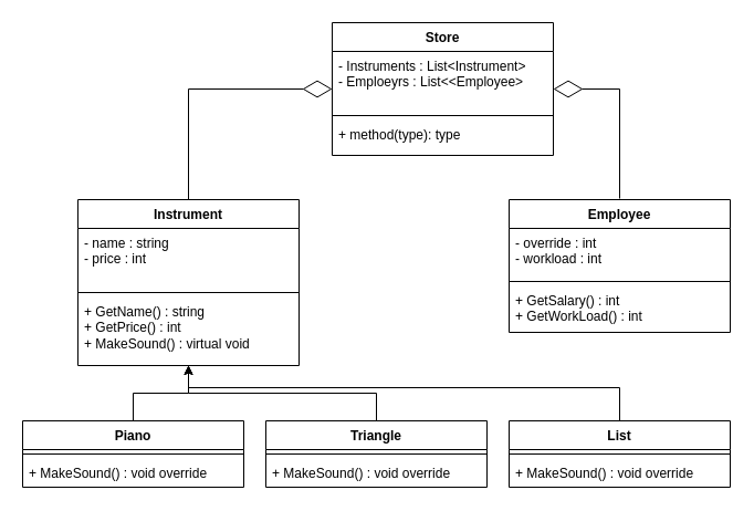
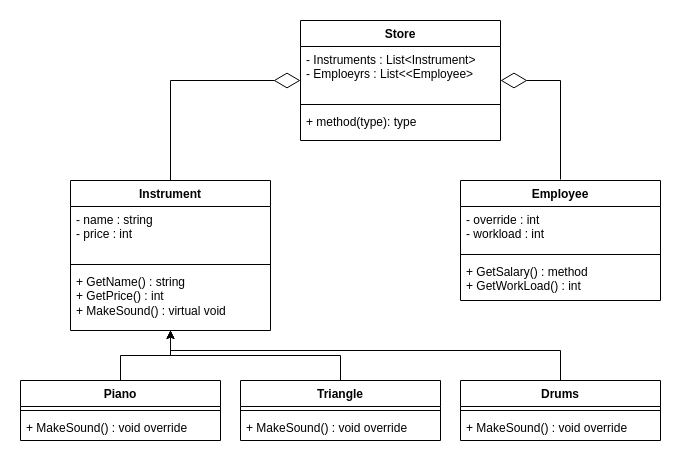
  <mxCell id="0" />
  <mxCell id="1" parent="0" />
  <mxCell id="2" value="Store" style="swimlane;fontStyle=1;align=center;verticalAlign=top;childLayout=stackLayout;horizontal=1;startSize=26;horizontalStack=0;resizeParent=1;resizeParentMax=0;resizeLast=0;collapsible=1;marginBottom=0;whiteSpace=wrap;html=1;" vertex="1" parent="1"><mxGeometry x="300" y="20" width="200" height="120" as="geometry" /></mxCell>
  <mxCell id="3" value="- Instruments : List&amp;lt;Instrument&amp;gt;&amp;nbsp;&amp;nbsp;&lt;div&gt;- Emploeyrs : List&amp;lt;&amp;lt;Employee&amp;gt;&lt;/div&gt;" style="text;strokeColor=none;fillColor=none;align=left;verticalAlign=top;spacingLeft=4;spacingRight=4;overflow=hidden;rotatable=0;points=[[0,0.5],[1,0.5]];portConstraint=eastwest;whiteSpace=wrap;html=1;" vertex="1" parent="2"><mxGeometry y="26" width="200" height="54" as="geometry" /></mxCell>
  <mxCell id="4" value="" style="line;strokeWidth=1;fillColor=none;align=left;verticalAlign=middle;spacingTop=-1;spacingLeft=3;spacingRight=3;rotatable=0;labelPosition=right;points=[];portConstraint=eastwest;strokeColor=inherit;" vertex="1" parent="2"><mxGeometry y="80" width="200" height="8" as="geometry" /></mxCell>
  <mxCell id="5" value="+ method(type): type" style="text;strokeColor=none;fillColor=none;align=left;verticalAlign=top;spacingLeft=4;spacingRight=4;overflow=hidden;rotatable=0;points=[[0,0.5],[1,0.5]];portConstraint=eastwest;whiteSpace=wrap;html=1;" vertex="1" parent="2"><mxGeometry y="88" width="200" height="32" as="geometry" /></mxCell>
  <mxCell id="6" value="Instrument" style="swimlane;fontStyle=1;align=center;verticalAlign=top;childLayout=stackLayout;horizontal=1;startSize=26;horizontalStack=0;resizeParent=1;resizeParentMax=0;resizeLast=0;collapsible=1;marginBottom=0;whiteSpace=wrap;html=1;" vertex="1" parent="1"><mxGeometry x="70" y="180" width="200" height="150" as="geometry" /></mxCell>
  <mxCell id="7" value="" style="endArrow=diamondThin;endFill=0;endSize=24;html=1;rounded=0;" edge="1" parent="6" target="2"><mxGeometry width="160" relative="1" as="geometry"><mxPoint x="100" as="sourcePoint" /><mxPoint x="260" as="targetPoint" /><Array as="points"><mxPoint x="100" y="-100" /></Array></mxGeometry></mxCell>
  <mxCell id="8" value="- name : string&amp;nbsp;&lt;div&gt;- price : int&lt;/div&gt;" style="text;strokeColor=none;fillColor=none;align=left;verticalAlign=top;spacingLeft=4;spacingRight=4;overflow=hidden;rotatable=0;points=[[0,0.5],[1,0.5]];portConstraint=eastwest;whiteSpace=wrap;html=1;" vertex="1" parent="6"><mxGeometry y="26" width="200" height="54" as="geometry" /></mxCell>
  <mxCell id="9" value="" style="line;strokeWidth=1;fillColor=none;align=left;verticalAlign=middle;spacingTop=-1;spacingLeft=3;spacingRight=3;rotatable=0;labelPosition=right;points=[];portConstraint=eastwest;strokeColor=inherit;" vertex="1" parent="6"><mxGeometry y="80" width="200" height="8" as="geometry" /></mxCell>
  <mxCell id="10" value="+ GetName() : string&lt;div&gt;+ GetPrice() : int&lt;/div&gt;&lt;div&gt;+ MakeSound() : virtual void&lt;/div&gt;" style="text;strokeColor=none;fillColor=none;align=left;verticalAlign=top;spacingLeft=4;spacingRight=4;overflow=hidden;rotatable=0;points=[[0,0.5],[1,0.5]];portConstraint=eastwest;whiteSpace=wrap;html=1;" vertex="1" parent="6"><mxGeometry y="88" width="200" height="62" as="geometry" /></mxCell>
  <mxCell id="11" value="Employee" style="swimlane;fontStyle=1;align=center;verticalAlign=top;childLayout=stackLayout;horizontal=1;startSize=26;horizontalStack=0;resizeParent=1;resizeParentMax=0;resizeLast=0;collapsible=1;marginBottom=0;whiteSpace=wrap;html=1;" vertex="1" parent="1"><mxGeometry x="460" y="180" width="200" height="120" as="geometry" /></mxCell>
  <mxCell id="12" value="- override : int&lt;div&gt;- workload : int&lt;/div&gt;" style="text;strokeColor=none;fillColor=none;align=left;verticalAlign=top;spacingLeft=4;spacingRight=4;overflow=hidden;rotatable=0;points=[[0,0.5],[1,0.5]];portConstraint=eastwest;whiteSpace=wrap;html=1;" vertex="1" parent="11"><mxGeometry y="26" width="200" height="44" as="geometry" /></mxCell>
  <mxCell id="13" value="" style="line;strokeWidth=1;fillColor=none;align=left;verticalAlign=middle;spacingTop=-1;spacingLeft=3;spacingRight=3;rotatable=0;labelPosition=right;points=[];portConstraint=eastwest;strokeColor=inherit;" vertex="1" parent="11"><mxGeometry y="70" width="200" height="8" as="geometry" /></mxCell>
- <mxCell id="14" value="+ GetSalary() : int&lt;div&gt;+ GetWorkLoad() : int&lt;/div&gt;" style="text;strokeColor=none;fillColor=none;align=left;verticalAlign=top;spacingLeft=4;spacingRight=4;overflow=hidden;rotatable=0;points=[[0,0.5],[1,0.5]];portConstraint=eastwest;whiteSpace=wrap;html=1;" vertex="1" parent="11"><mxGeometry y="78" width="200" height="42" as="geometry" /></mxCell>
+ <mxCell id="14" value="+ GetSalary() : method&lt;div&gt;+ GetWorkLoad() : int&lt;/div&gt;" style="text;strokeColor=none;fillColor=none;align=left;verticalAlign=top;spacingLeft=4;spacingRight=4;overflow=hidden;rotatable=0;points=[[0,0.5],[1,0.5]];portConstraint=eastwest;whiteSpace=wrap;html=1;" vertex="1" parent="11"><mxGeometry y="78" width="200" height="42" as="geometry" /></mxCell>
  <mxCell id="15" value="" style="endArrow=diamondThin;endFill=0;endSize=24;html=1;rounded=0;" edge="1" parent="1" target="2"><mxGeometry width="160" relative="1" as="geometry"><mxPoint x="560" y="179" as="sourcePoint" /><mxPoint x="720" y="179" as="targetPoint" /><Array as="points"><mxPoint x="560" y="80" /></Array></mxGeometry></mxCell>
  <mxCell id="16" style="edgeStyle=orthogonalEdgeStyle;rounded=0;orthogonalLoop=1;jettySize=auto;html=1;" edge="1" parent="1" source="17" target="6"><mxGeometry relative="1" as="geometry" /></mxCell>
  <mxCell id="17" value="Piano" style="swimlane;fontStyle=1;align=center;verticalAlign=top;childLayout=stackLayout;horizontal=1;startSize=26;horizontalStack=0;resizeParent=1;resizeParentMax=0;resizeLast=0;collapsible=1;marginBottom=0;whiteSpace=wrap;html=1;" vertex="1" parent="1"><mxGeometry y="380" width="200" height="60" as="geometry" x="20" /></mxCell>
  <mxCell id="18" value="" style="line;strokeWidth=1;fillColor=none;align=left;verticalAlign=middle;spacingTop=-1;spacingLeft=3;spacingRight=3;rotatable=0;labelPosition=right;points=[];portConstraint=eastwest;strokeColor=inherit;" vertex="1" parent="17"><mxGeometry y="26" width="200" height="8" as="geometry" /></mxCell>
  <mxCell id="19" value="+ MakeSound() : void override" style="text;strokeColor=none;fillColor=none;align=left;verticalAlign=top;spacingLeft=4;spacingRight=4;overflow=hidden;rotatable=0;points=[[0,0.5],[1,0.5]];portConstraint=eastwest;whiteSpace=wrap;html=1;" vertex="1" parent="17"><mxGeometry y="34" width="200" height="26" as="geometry" /></mxCell>
  <mxCell id="20" style="edgeStyle=orthogonalEdgeStyle;rounded=0;orthogonalLoop=1;jettySize=auto;html=1;" edge="1" parent="1" source="21" target="6"><mxGeometry relative="1" as="geometry"><Array as="points"><mxPoint x="560" y="350" /><mxPoint x="170" y="350" /></Array></mxGeometry></mxCell>
- <mxCell id="21" value="List" style="swimlane;fontStyle=1;align=center;verticalAlign=top;childLayout=stackLayout;horizontal=1;startSize=26;horizontalStack=0;resizeParent=1;resizeParentMax=0;resizeLast=0;collapsible=1;marginBottom=0;whiteSpace=wrap;html=1;" vertex="1" parent="1"><mxGeometry x="460" y="380" width="200" height="60" as="geometry" /></mxCell>
+ <mxCell id="21" value="Drums" style="swimlane;fontStyle=1;align=center;verticalAlign=top;childLayout=stackLayout;horizontal=1;startSize=26;horizontalStack=0;resizeParent=1;resizeParentMax=0;resizeLast=0;collapsible=1;marginBottom=0;whiteSpace=wrap;html=1;" vertex="1" parent="1"><mxGeometry x="460" y="380" width="200" height="60" as="geometry" /></mxCell>
  <mxCell id="22" value="" style="line;strokeWidth=1;fillColor=none;align=left;verticalAlign=middle;spacingTop=-1;spacingLeft=3;spacingRight=3;rotatable=0;labelPosition=right;points=[];portConstraint=eastwest;strokeColor=inherit;" vertex="1" parent="21"><mxGeometry y="26" width="200" height="8" as="geometry" /></mxCell>
  <mxCell id="23" value="+ MakeSound() : void override" style="text;strokeColor=none;fillColor=none;align=left;verticalAlign=top;spacingLeft=4;spacingRight=4;overflow=hidden;rotatable=0;points=[[0,0.5],[1,0.5]];portConstraint=eastwest;whiteSpace=wrap;html=1;" vertex="1" parent="21"><mxGeometry y="34" width="200" height="26" as="geometry" /></mxCell>
  <mxCell id="24" style="edgeStyle=orthogonalEdgeStyle;rounded=0;orthogonalLoop=1;jettySize=auto;html=1;endArrow=open;" edge="1" parent="1" source="25" target="6"><mxGeometry relative="1" as="geometry" /></mxCell>
  <mxCell id="25" value="Triangle" style="swimlane;fontStyle=1;align=center;verticalAlign=top;childLayout=stackLayout;horizontal=1;startSize=26;horizontalStack=0;resizeParent=1;resizeParentMax=0;resizeLast=0;collapsible=1;marginBottom=0;whiteSpace=wrap;html=1;" vertex="1" parent="1"><mxGeometry x="240" y="380" width="200" height="60" as="geometry" /></mxCell>
  <mxCell id="26" value="" style="line;strokeWidth=1;fillColor=none;align=left;verticalAlign=middle;spacingTop=-1;spacingLeft=3;spacingRight=3;rotatable=0;labelPosition=right;points=[];portConstraint=eastwest;strokeColor=inherit;" vertex="1" parent="25"><mxGeometry y="26" width="200" height="8" as="geometry" /></mxCell>
  <mxCell id="27" value="+ MakeSound() : void override" style="text;strokeColor=none;fillColor=none;align=left;verticalAlign=top;spacingLeft=4;spacingRight=4;overflow=hidden;rotatable=0;points=[[0,0.5],[1,0.5]];portConstraint=eastwest;whiteSpace=wrap;html=1;" vertex="1" parent="25"><mxGeometry y="34" width="200" height="26" as="geometry" /></mxCell>
